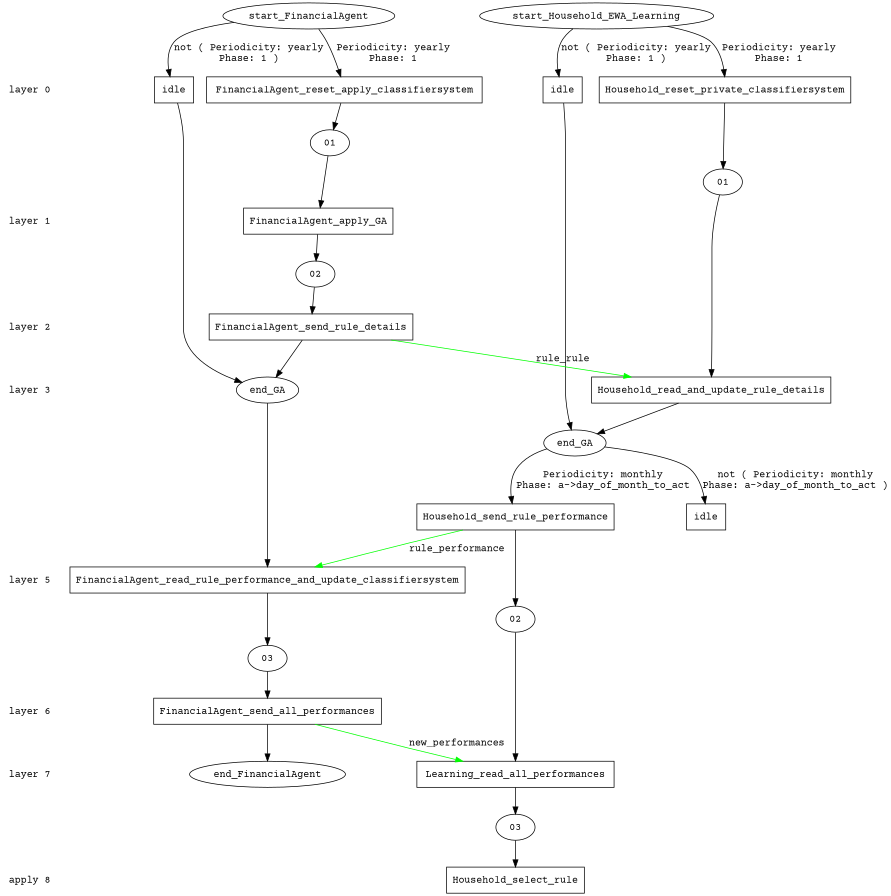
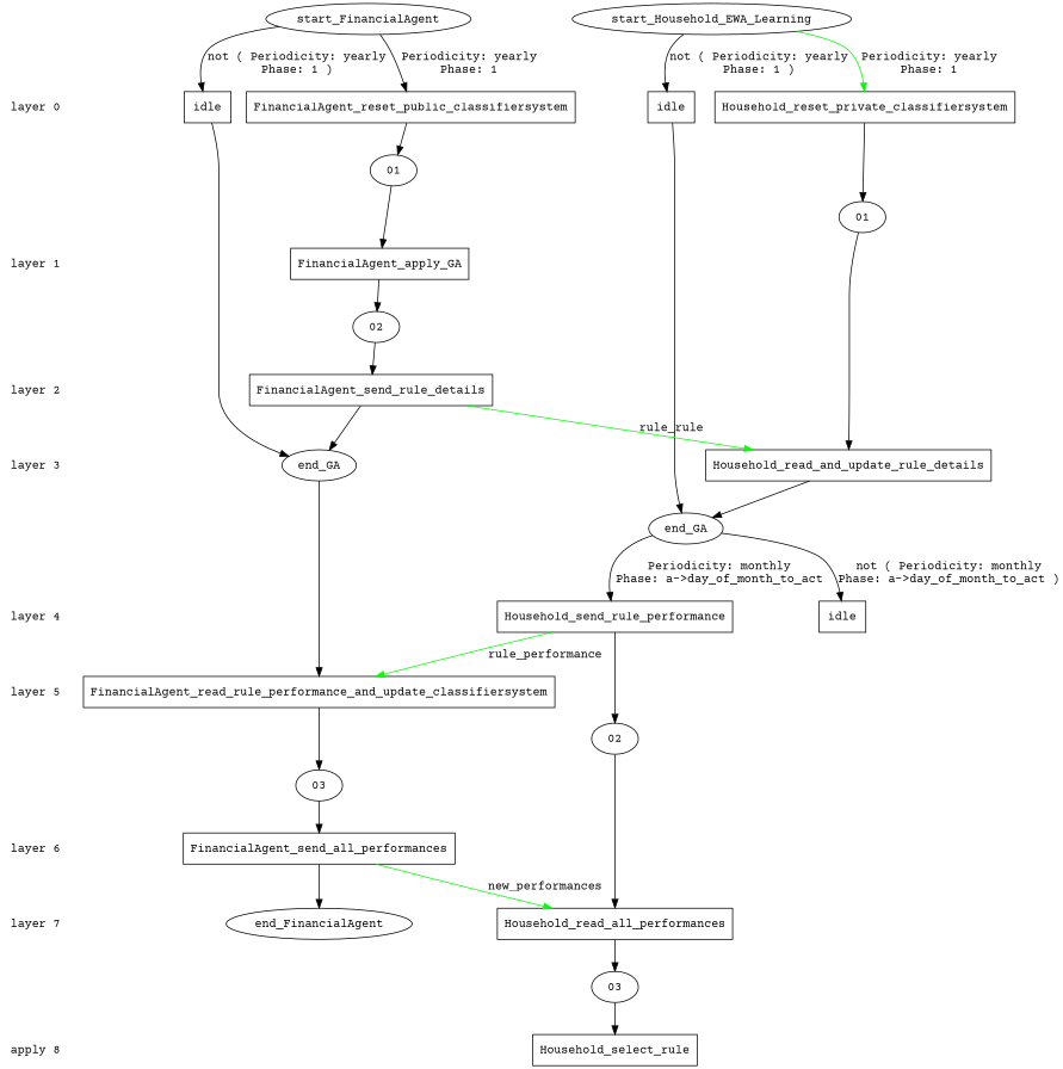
  digraph {
    fontname="Courier Prime"
    rankdir=TB
    node [fontname="Courier Prime" shape=rect]
    edge [fontname="Courier Prime"]
    n1 [label="layer 0" shape=plaintext]
    n2 [label=idle]
    n3 [label=Household_reset_private_classifiersystem]
    n4 [label=idle]
-   n5 [label=FinancialAgent_reset_apply_classifiersystem]
+   n5 [label=FinancialAgent_reset_public_classifiersystem]
    n6 [label="layer 1" shape=plaintext]
    n7 [label=FinancialAgent_apply_GA]
    n8 [label="layer 2" shape=plaintext]
    n9 [label=FinancialAgent_send_rule_details]
    n10 [label="layer 3" shape=plaintext]
    n11 [label=Household_read_and_update_rule_details]
+   n12 [label="layer 4" shape=plaintext]
    n13 [label=idle]
    n14 [label=Household_send_rule_performance]
    n15 [label="layer 5" shape=plaintext]
    n16 [label=FinancialAgent_read_rule_performance_and_update_classifiersystem]
    n17 [label="layer 6" shape=plaintext]
    n18 [label=FinancialAgent_send_all_performances]
    n19 [label="layer 7" shape=plaintext]
-   n20 [label=Learning_read_all_performances]
+   n20 [label=Household_read_all_performances]
    n21 [label="apply 8" shape=plaintext]
    n22 [label=Household_select_rule]
    n23 [label=end_GA shape=""]
    n24 [label=01 shape=""]
    n25 [label=end_GA shape=""]
    n26 [label=01 shape=""]
    n27 [label=02 shape=""]
    n28 [label=02 shape=""]
    n29 [label=03 shape=""]
    n30 [label=end_FinancialAgent shape=""]
    n31 [label=03 shape=""]
    n32 [label=start_Household_EWA_Learning shape=""]
    n33 [label=start_FinancialAgent shape=""]
    subgraph sub_1 {
      rank=same
      n1
      n2
      n3
      n4
      n5
    }
    subgraph sub_2 {
      rank=same
      n6
      n7
    }
    subgraph sub_3 {
      rank=same
      n8
      n9
    }
    subgraph sub_4 {
      rank=same
      n10
      n11
    }
    subgraph sub_5 {
      rank=same
+     n12
      n13
      n14
    }
    subgraph sub_6 {
      rank=same
      n15
      n16
    }
    subgraph sub_7 {
      rank=same
      n17
      n18
    }
    subgraph sub_8 {
      rank=same
      n19
      n20
    }
    subgraph sub_9 {
      rank=same
      n21
      n22
    }
    n1 -> n6 [style=invis]
    n2 -> n23
    n3 -> n24
    n4 -> n25
    n5 -> n26
    n6 -> n8 [style=invis]
    n7 -> n27
    n8 -> n10 [style=invis]
    n9 -> n11 [color="#00ff00" constraint=false label=rule_rule]
    n9 -> n25
+   n10 -> n12 [style=invis]
    n11 -> n23
+   n12 -> n15 [style=invis]
    n14 -> n16 [color="#00ff00" constraint=false label=rule_performance]
    n14 -> n28
    n15 -> n17 [style=invis]
    n16 -> n29
    n17 -> n19 [style=invis]
    n18 -> n20 [color="#00ff00" constraint=false label=new_performances]
    n18 -> n30
    n19 -> n21 [style=invis]
    n20 -> n31
    n23 -> n13 [label="not ( Periodicity: monthly\nPhase: a->day_of_month_to_act )"]
    n23 -> n14 [label="Periodicity: monthly\nPhase: a->day_of_month_to_act"]
    n24 -> n11
    n25 -> n16
    n26 -> n7
    n27 -> n9
    n28 -> n20
    n29 -> n18
    n31 -> n22
    n32 -> n2 [label="not ( Periodicity: yearly\nPhase: 1 )"]
-   n32 -> n3 [label="Periodicity: yearly\nPhase: 1"]
+   n32 -> n3 [label="Periodicity: yearly\nPhase: 1" color="#00ff00"]
    n33 -> n4 [label="not ( Periodicity: yearly\nPhase: 1 )"]
    n33 -> n5 [label="Periodicity: yearly\nPhase: 1"]
  }
